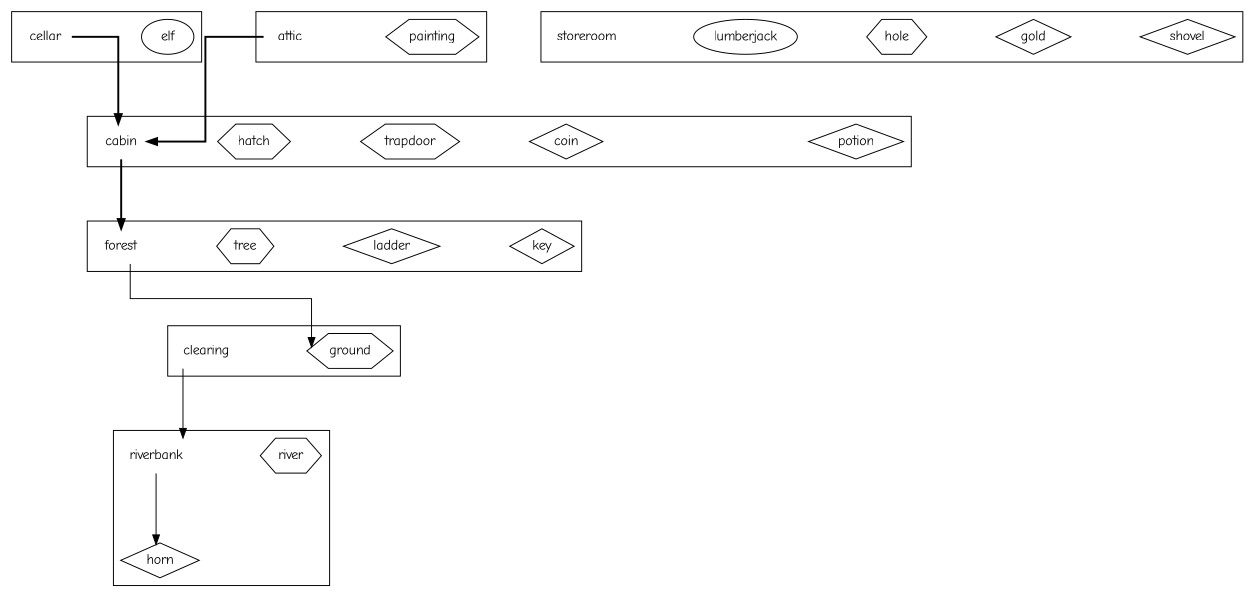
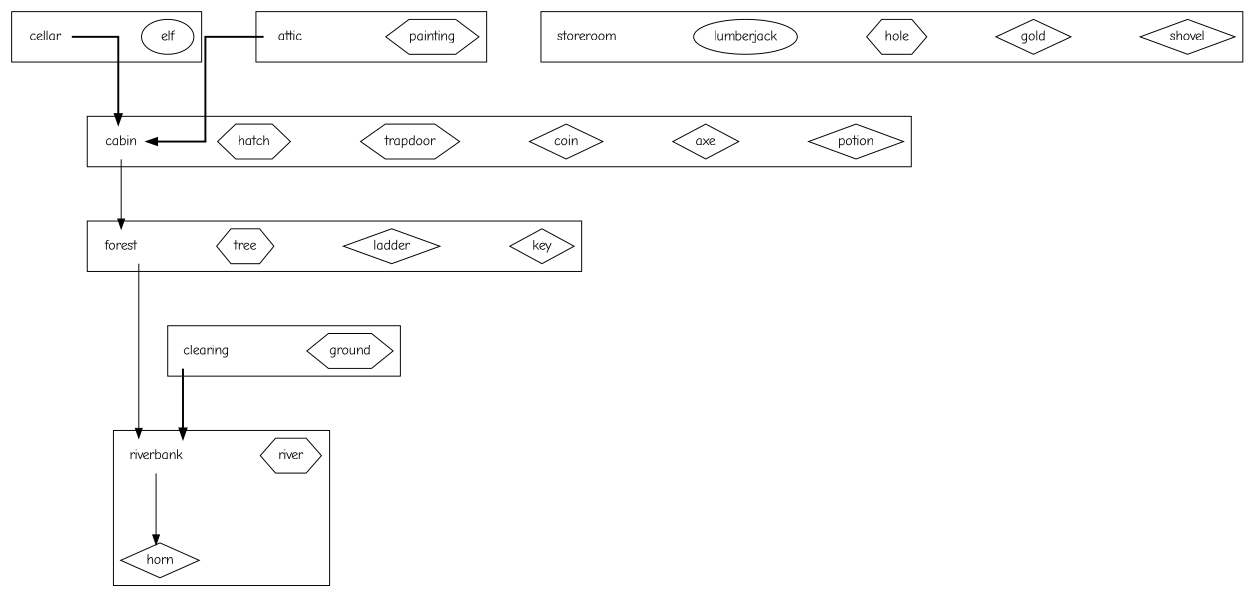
  digraph {
    fontname="Comic Neue"
    nodesep=1
    ranksep=1
    splines=ortho
    node [fontname="Comic Neue" shape=diamond]
    edge [fontname="Comic Neue" style=solid]
    potion [description="A bottle of magic potion"]
+   axe [description="A razor sharp axe"]
    coin [description="A silver coin"]
    trapdoor [description="A locked wooden trapdoor in the floor" shape=hexagon]
    hatch [description="A locked attic hatch out of reach" shape=hexagon]
    cabin [description="A log cabin in the woods" shape=none]
    key [description="A rusty old key"]
    ladder [description="A rickety wooden ladder"]
    tree [description="A tall pine tree" shape=hexagon]
    forest [description="A deep dark forest" shape=none]
    elf [description="An angry looking Elf" shape=ellipse]
    cellar [description="A dusty cellar" shape=none]
    horn [description="An old brass horn"]
    river [description="A fast flowing river" shape=hexagon]
    riverbank [description="A grassy riverbank" shape=none]
    ground [description="It looks like the soil has been recently disturbed" shape=hexagon]
    clearing [description="A clearing in the woods" shape=none]
    painting [description="An old painting of a man" shape=hexagon]
    attic [description="A dark attic" shape=none]
    shovel [description="A sturdy shovel"]
    gold [description="A big pot of gold"]
    hole [description="A deep hole in the ground" shape=hexagon]
    lumberjack [description="A burly wood cutter" shape=ellipse]
    storeroom [description="Storage for any entities not placed in the game" shape=none]
    subgraph sub_1 {
      subgraph cluster_2 {
        cabin
        subgraph sub_3 {
          potion
+         axe
          coin
        }
        subgraph sub_4 {
          trapdoor
          hatch
        }
      }
      subgraph cluster_5 {
        forest
        subgraph sub_6 {
          key
          ladder
        }
        subgraph sub_7 {
          tree
        }
      }
      subgraph cluster_8 {
        cellar
        subgraph sub_9 {
          elf
        }
      }
      subgraph cluster_10 {
        riverbank
        subgraph sub_11 {
          horn
        }
        subgraph sub_12 {
          river
        }
      }
      subgraph cluster_13 {
        clearing
        subgraph sub_14 {
          ground
        }
      }
      subgraph cluster_15 {
        attic
        subgraph sub_16 {
          painting
        }
      }
      subgraph cluster_17 {
        storeroom
        subgraph sub_18 {
          shovel
          gold
        }
        subgraph sub_19 {
          hole
        }
        subgraph sub_20 {
          lumberjack
        }
      }
    }
    subgraph sub_21 {
      cabin
      forest
      cellar
      riverbank
      clearing
      attic
    }
-   cabin -> forest [style=bold]
-   forest -> ground
+   cabin -> forest
+   forest -> riverbank
    cellar -> cabin [style=bold]
    riverbank -> horn
-   clearing -> riverbank
+   clearing -> riverbank [style=bold]
    attic -> cabin [style=bold]
  }
